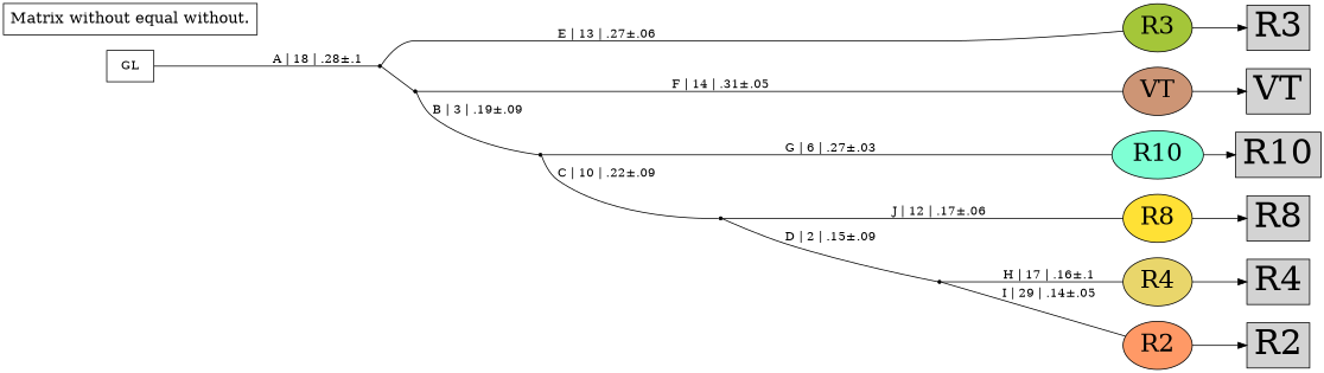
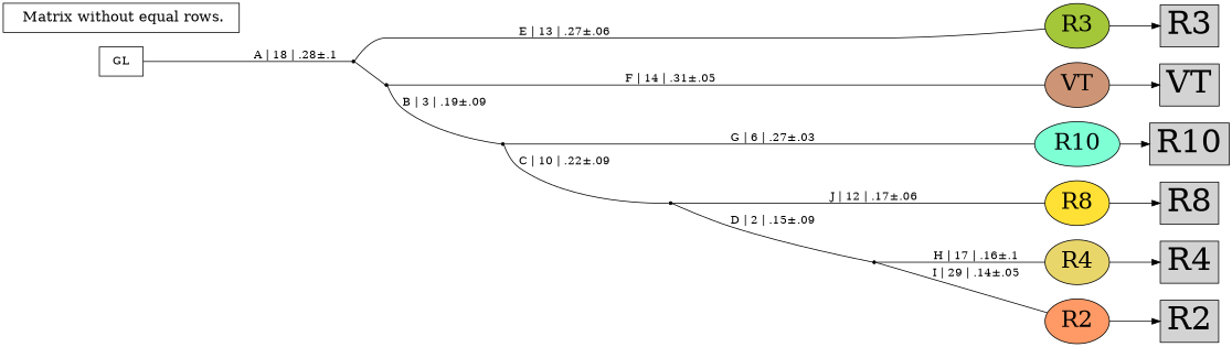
  digraph {
    rankdir=LR
    node [shape=box style=filled]
    edge [arrowhead=none]
    n1 [fillcolor="#a4c639" fontsize=28 label=R3 shape=oval]
    n2 [fillcolor="#cd9575" fontsize=28 label=VT shape=oval]
    n3 [fillcolor="#7fffd4" fontsize=28 label=R10 shape=oval]
    n4 [fillcolor="#e9d66b" fontsize=28 label=R4 shape=oval]
    n5 [fillcolor="#ff9966" fontsize=28 label=R2 shape=oval]
    n6 [fillcolor="#ffe135" fontsize=28 label=R8 shape=oval]
    n7 [fontsize=40 label=R3]
    n8 [fontsize=40 label=VT]
    n9 [fontsize=40 label=R10]
    n10 [fontsize=40 label=R4]
    n11 [fontsize=40 label=R2]
    n12 [fontsize=40 label=R8]
-   n13 [fontsize=18 label="Matrix without equal without." style=""]
+   n13 [fontsize=18 label=" Matrix without equal rows." style=""]
    Int1 [fillcolor=black shape=point]
    Int2 [fillcolor=black shape=point]
    Int3 [fillcolor=black shape=point]
    Int4 [fillcolor=black shape=point]
    Int5 [fillcolor=black shape=point]
    n19 [fillcolor=white label=GL]
    subgraph sub_1 {
      rank=same
      n1
      n2
      n3
      n4
      n5
      n6
    }
    n1 -> n7 [arrowhead=normal]
    n2 -> n8 [arrowhead=normal]
    n3 -> n9 [arrowhead=normal]
    n4 -> n10 [arrowhead=normal]
    n5 -> n11 [arrowhead=normal]
    n6 -> n12 [arrowhead=normal]
    Int1 -> n4 [label="H | 17 | .16±.1"]
    Int1 -> n5 [label="I | 29 | .14±.05"]
    Int2 -> n6 [label="J | 12 | .17±.06"]
    Int2 -> Int1 [label="D | 2 | .15±.09"]
    Int3 -> n3 [label="G | 6 | .27±.03"]
    Int3 -> Int2 [label="C | 10 | .22±.09"]
    Int4 -> n2 [label="F | 14 | .31±.05"]
    Int4 -> Int3 [label="B | 3 | .19±.09"]
    Int5 -> n1 [label="E | 13 | .27±.06"]
    Int5 -> Int4
    n19 -> Int5 [label="A | 18 | .28±.1"]
  }
